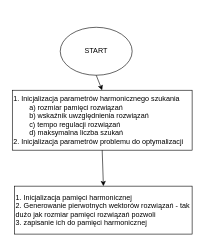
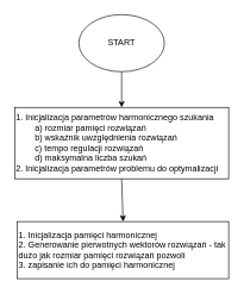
  <mxCell id="0" />
  <mxCell id="1" parent="0" />
  <mxCell id="2" value="&lt;div&gt;1. Inicjalizacja parametrów harmonicznego szukania&lt;/div&gt;&lt;div&gt;&lt;span style=&quot;white-space: pre&quot;&gt;&#09;&lt;/span&gt;a) rozmiar pamięci rozwiązań&lt;br&gt;&lt;/div&gt;&lt;div&gt;&lt;span style=&quot;white-space: pre&quot;&gt;&#09;&lt;/span&gt;b) wskaźnik uwzględnienia rozwiązań&lt;/div&gt;&lt;div&gt;&lt;span style=&quot;white-space: pre&quot;&gt;&#09;&lt;/span&gt;c) tempo regulacji rozwiązań&lt;/div&gt;&lt;div&gt;&lt;span style=&quot;white-space: pre&quot;&gt;&#09;&lt;/span&gt;d) maksymalna liczba szukań&lt;/div&gt;&lt;div&gt;2. Inicjalizacja parametrów problemu do optymalizacji&lt;br&gt;&lt;/div&gt;" style="rounded=0;whiteSpace=wrap;html=1;align=left;" parent="1" vertex="1"><mxGeometry x="20" y="150" width="300" height="100" as="geometry" /></mxCell>
- <mxCell id="3" value="START" style="ellipse;whiteSpace=wrap;html=1;" vertex="1" parent="1"><mxGeometry x="100" y="45" width="120" height="80" as="geometry" /></mxCell>
+ <mxCell id="3" value="START" style="ellipse;whiteSpace=wrap;html=1;" vertex="1" parent="1"><mxGeometry x="110" y="20" width="120" height="80" as="geometry" /></mxCell>
  <mxCell id="4" value="" style="endArrow=classic;html=1;rounded=0;exitX=0.5;exitY=1;exitDx=0;exitDy=0;entryX=0.5;entryY=0;entryDx=0;entryDy=0;" edge="1" parent="1" source="3" target="2"><mxGeometry width="50" height="50" relative="1" as="geometry"><mxPoint x="146" y="440" as="sourcePoint" /><mxPoint x="170" y="140" as="targetPoint" /></mxGeometry></mxCell>
  <mxCell id="5" value="&lt;div&gt;1. Inicjalizacja pamięci harmonicznej&lt;/div&gt;&lt;div&gt;2. Generowanie pierwotnych wektorów rozwiązań - tak dużo jak rozmiar pamięci rozwiązań pozwoli&lt;/div&gt;&lt;div&gt;3. zapisanie ich do pamięci harmonicznej &lt;br&gt; &lt;/div&gt;" style="rounded=0;whiteSpace=wrap;html=1;align=left;" vertex="1" parent="1"><mxGeometry x="24" y="310" width="296" height="80" as="geometry" /></mxCell>
  <mxCell id="6" value="" style="endArrow=classic;html=1;rounded=0;exitX=0.5;exitY=1;exitDx=0;exitDy=0;entryX=0.5;entryY=0;entryDx=0;entryDy=0;" edge="1" parent="1" source="2" target="5"><mxGeometry width="50" height="50" relative="1" as="geometry"><mxPoint x="146" y="440" as="sourcePoint" /><mxPoint x="196" y="390" as="targetPoint" /></mxGeometry></mxCell>
